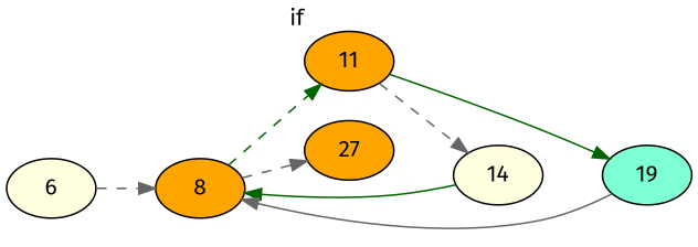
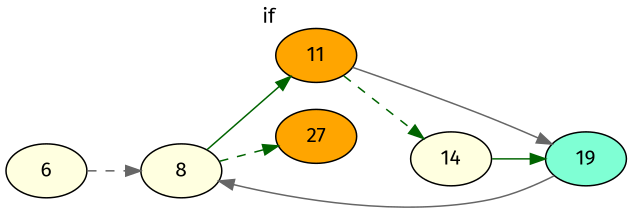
  strict digraph {
    fontname="Fira Sans"
    rankdir=LR
    node [fillcolor=lightyellow fontname="Fira Sans" style=filled]
    edge [color=darkgreen fontname="Fira Sans" style=solid]
    n1 [entry=true label=6]
-   8 [fillcolor=orange]
+   8
    11 [fillcolor=orange xlabel=if]
    n4 [fillcolor=orange label=27]
    14
    19 [fillcolor=aquamarine]
    n1 -> 8 [color=gray40 style=dashed]
-   8 -> 11 [style=dashed]
-   8 -> n4 [color=gray40 style=dashed]
-   11 -> 14 [color=gray40 style=dashed]
-   11 -> 19
-   14 -> 8
+   8 -> 11
+   8 -> n4 [style=dashed]
+   11 -> 14 [style=dashed]
+   11 -> 19 [color=gray40]
+   14 -> 19
    19 -> 8 [color=gray40]
  }
